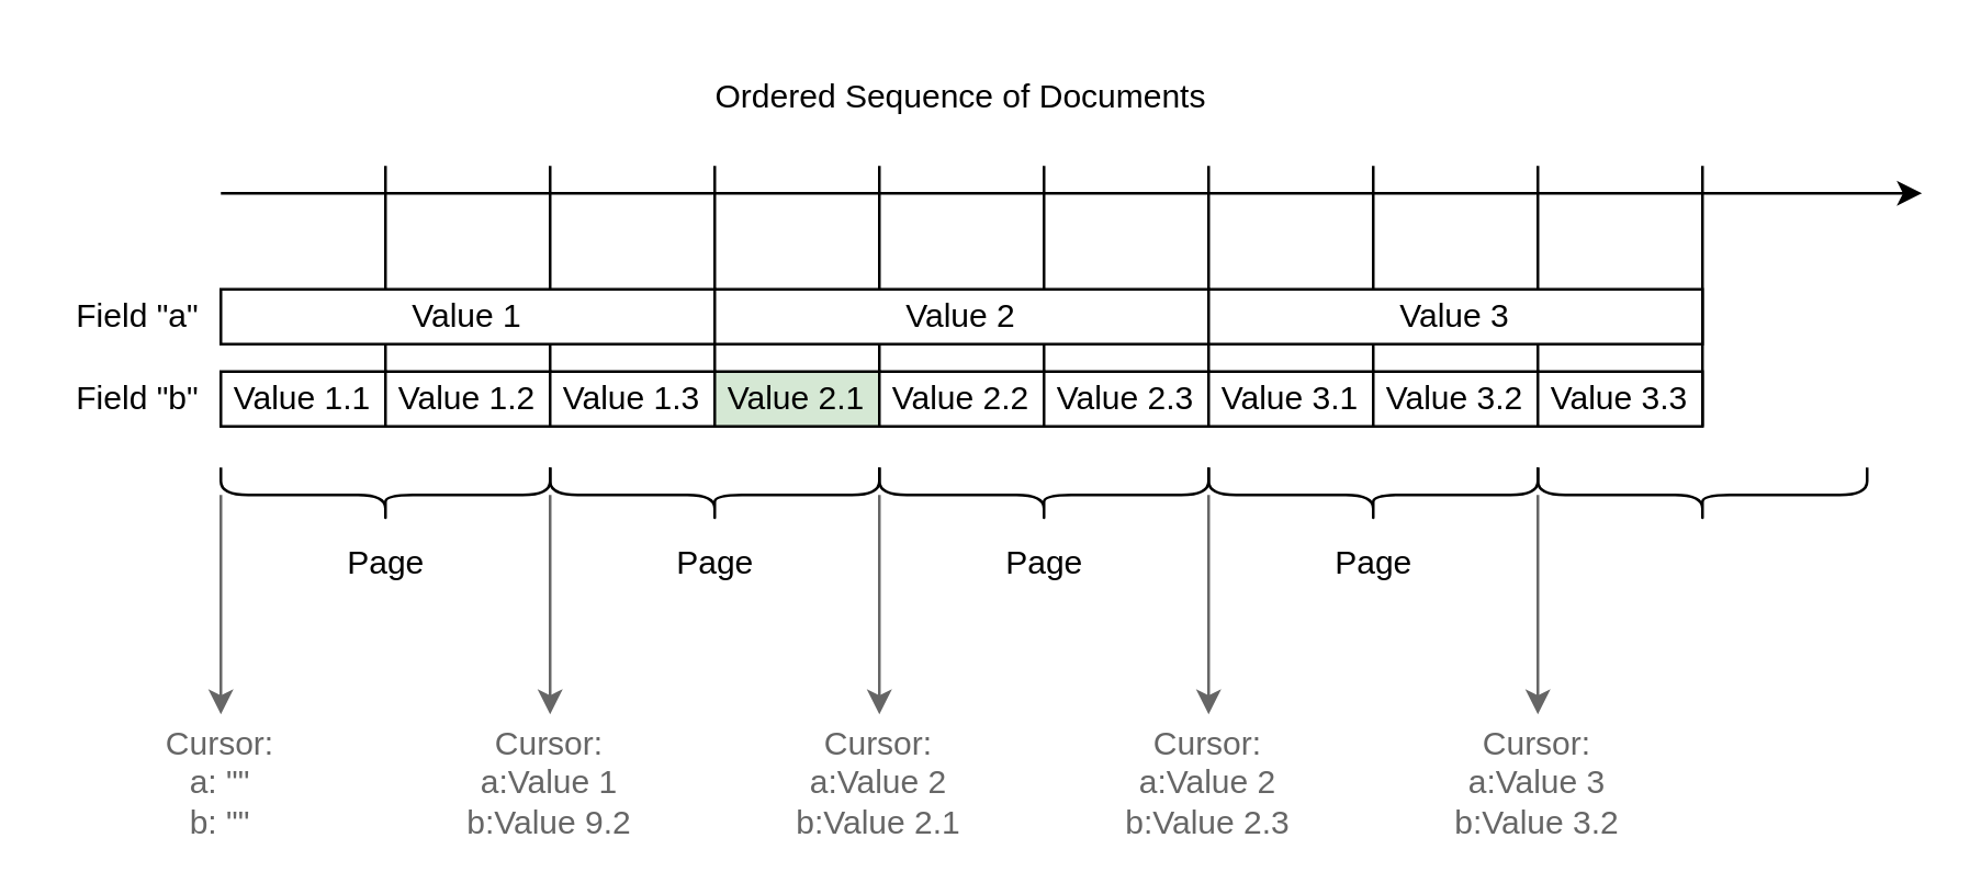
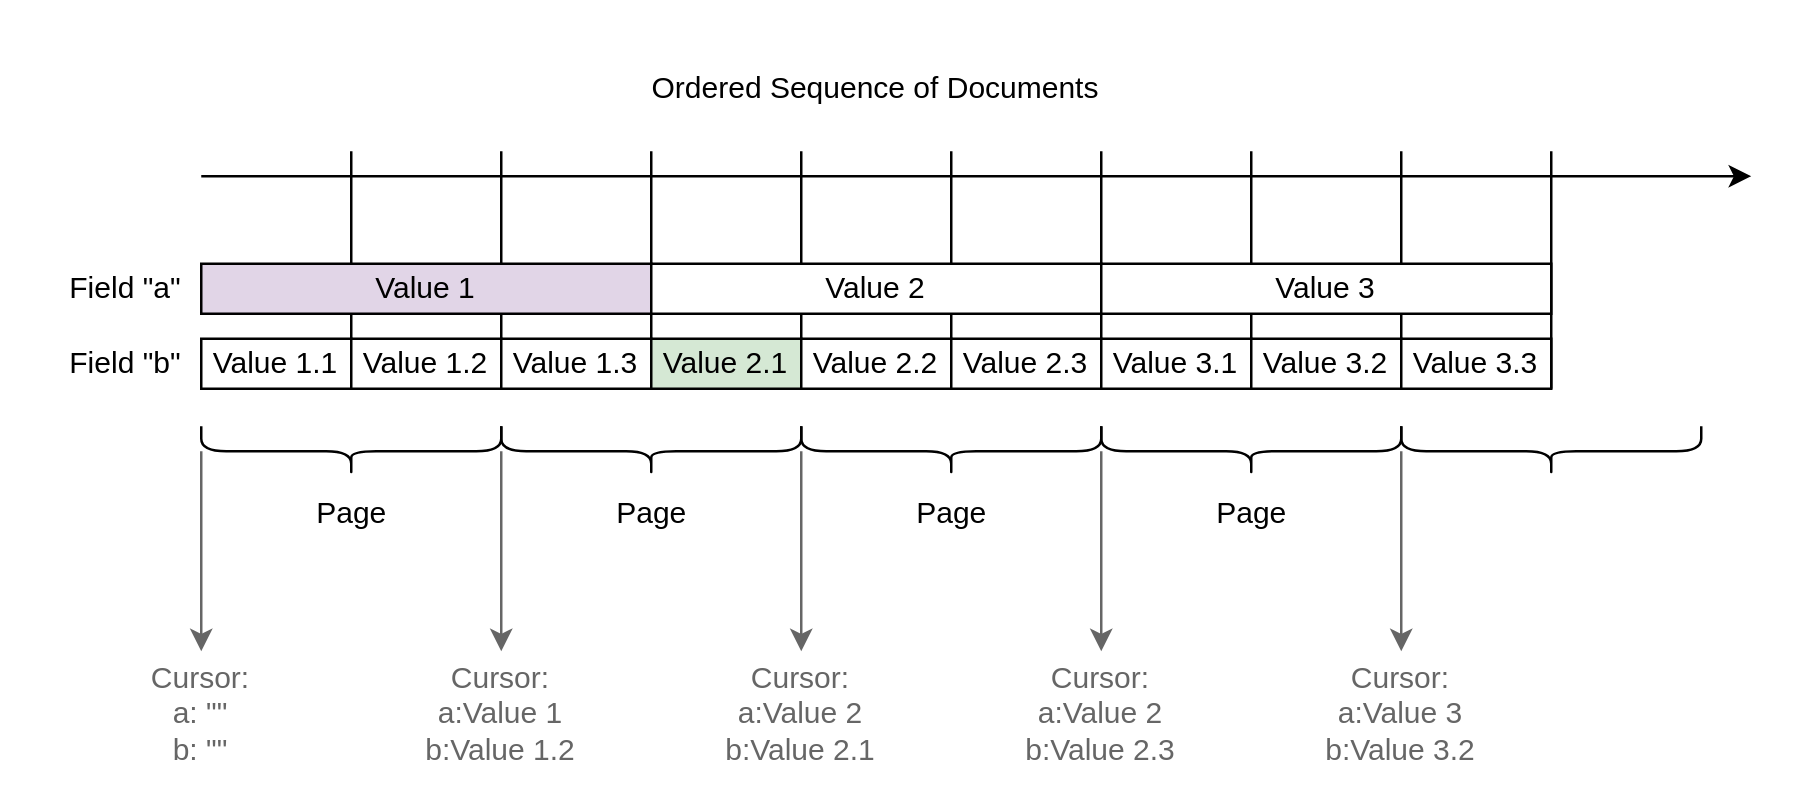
  <mxCell id="0" />
  <mxCell id="1" parent="0" />
  <mxCell id="2" value="" style="endArrow=none;html=1;rounded=0;" parent="1" edge="1"><mxGeometry width="50" height="50" relative="1" as="geometry"><mxPoint x="200" y="155" as="sourcePoint" /><mxPoint x="200" y="60" as="targetPoint" /></mxGeometry></mxCell>
  <mxCell id="3" value="" style="endArrow=none;html=1;rounded=0;" parent="1" edge="1"><mxGeometry width="50" height="50" relative="1" as="geometry"><mxPoint x="260" y="155" as="sourcePoint" /><mxPoint x="260" y="60" as="targetPoint" /></mxGeometry></mxCell>
  <mxCell id="4" value="" style="endArrow=none;html=1;rounded=0;" parent="1" edge="1"><mxGeometry width="50" height="50" relative="1" as="geometry"><mxPoint x="320" y="155" as="sourcePoint" /><mxPoint x="320" y="60" as="targetPoint" /></mxGeometry></mxCell>
  <mxCell id="5" value="" style="endArrow=none;html=1;rounded=0;" parent="1" edge="1"><mxGeometry width="50" height="50" relative="1" as="geometry"><mxPoint x="380" y="155" as="sourcePoint" /><mxPoint x="380" y="60" as="targetPoint" /></mxGeometry></mxCell>
  <mxCell id="6" value="" style="endArrow=none;html=1;rounded=0;" parent="1" edge="1"><mxGeometry width="50" height="50" relative="1" as="geometry"><mxPoint x="440" y="155" as="sourcePoint" /><mxPoint x="440" y="60" as="targetPoint" /></mxGeometry></mxCell>
  <mxCell id="7" value="" style="endArrow=none;html=1;rounded=0;" parent="1" edge="1"><mxGeometry width="50" height="50" relative="1" as="geometry"><mxPoint x="500" y="155" as="sourcePoint" /><mxPoint x="500" y="60" as="targetPoint" /></mxGeometry></mxCell>
  <mxCell id="8" value="" style="endArrow=none;html=1;rounded=0;" parent="1" edge="1"><mxGeometry width="50" height="50" relative="1" as="geometry"><mxPoint x="560" y="155" as="sourcePoint" /><mxPoint x="560" y="60" as="targetPoint" /></mxGeometry></mxCell>
  <mxCell id="9" value="" style="endArrow=none;html=1;rounded=0;" parent="1" edge="1"><mxGeometry width="50" height="50" relative="1" as="geometry"><mxPoint x="620" y="155" as="sourcePoint" /><mxPoint x="620" y="60" as="targetPoint" /></mxGeometry></mxCell>
  <mxCell id="10" value="" style="endArrow=none;html=1;rounded=0;" parent="1" edge="1"><mxGeometry width="50" height="50" relative="1" as="geometry"><mxPoint x="140" y="155" as="sourcePoint" /><mxPoint x="140" y="60" as="targetPoint" /></mxGeometry></mxCell>
  <mxCell id="11" value="" style="endArrow=classic;html=1;rounded=0;" parent="1" edge="1"><mxGeometry width="50" height="50" relative="1" as="geometry"><mxPoint x="80" y="70" as="sourcePoint" /><mxPoint x="700" y="70" as="targetPoint" /></mxGeometry></mxCell>
  <mxCell id="12" value="Ordered Sequence of Documents" style="text;html=1;align=center;verticalAlign=middle;whiteSpace=wrap;rounded=0;" parent="1" vertex="1"><mxGeometry x="255" y="20" width="190" height="30" as="geometry" /></mxCell>
  <mxCell id="13" value="" style="shape=curlyBracket;whiteSpace=wrap;html=1;rounded=1;labelPosition=left;verticalLabelPosition=middle;align=right;verticalAlign=middle;rotation=-90;" parent="1" vertex="1"><mxGeometry x="130" y="120" width="20" height="120" as="geometry" /></mxCell>
  <mxCell id="14" value="Page" style="text;html=1;align=center;verticalAlign=middle;resizable=0;points=[];autosize=1;strokeColor=none;fillColor=none;" parent="1" vertex="1"><mxGeometry x="115" y="190" width="50" height="30" as="geometry" /></mxCell>
  <mxCell id="15" value="Field &quot;a&quot;" style="text;html=1;align=center;verticalAlign=middle;whiteSpace=wrap;rounded=0;" parent="1" vertex="1"><mxGeometry x="20" y="100" width="60" height="30" as="geometry" /></mxCell>
  <mxCell id="16" value="Field &quot;b&quot;" style="text;html=1;align=center;verticalAlign=middle;whiteSpace=wrap;rounded=0;" parent="1" vertex="1"><mxGeometry x="20" y="130" width="60" height="30" as="geometry" /></mxCell>
- <mxCell id="17" value="Value 1" style="rounded=0;whiteSpace=wrap;html=1;" parent="1" vertex="1"><mxGeometry x="80" y="105" width="180" height="20" as="geometry" /></mxCell>
+ <mxCell id="17" value="Value 1" style="rounded=0;whiteSpace=wrap;html=1;fillColor=#e1d5e7;" parent="1" vertex="1"><mxGeometry x="80" y="105" width="180" height="20" as="geometry" /></mxCell>
  <mxCell id="18" value="Value 1.1" style="rounded=0;whiteSpace=wrap;html=1;" parent="1" vertex="1"><mxGeometry x="80" y="135" width="60" height="20" as="geometry" /></mxCell>
  <mxCell id="19" value="Value 1.2" style="rounded=0;whiteSpace=wrap;html=1;" parent="1" vertex="1"><mxGeometry x="140" y="135" width="60" height="20" as="geometry" /></mxCell>
  <mxCell id="20" value="Value 1.3" style="rounded=0;whiteSpace=wrap;html=1;" parent="1" vertex="1"><mxGeometry x="200" y="135" width="60" height="20" as="geometry" /></mxCell>
  <mxCell id="21" value="Value 2" style="rounded=0;whiteSpace=wrap;html=1;" parent="1" vertex="1"><mxGeometry x="260" y="105" width="180" height="20" as="geometry" /></mxCell>
  <mxCell id="22" value="Value 2.1" style="rounded=0;whiteSpace=wrap;html=1;fillColor=#d5e8d4;" parent="1" vertex="1"><mxGeometry x="260" y="135" width="60" height="20" as="geometry" /></mxCell>
  <mxCell id="23" value="Value 2.2" style="rounded=0;whiteSpace=wrap;html=1;" parent="1" vertex="1"><mxGeometry x="320" y="135" width="60" height="20" as="geometry" /></mxCell>
  <mxCell id="24" value="Value 2.3" style="rounded=0;whiteSpace=wrap;html=1;" parent="1" vertex="1"><mxGeometry x="380" y="135" width="60" height="20" as="geometry" /></mxCell>
  <mxCell id="25" value="" style="shape=curlyBracket;whiteSpace=wrap;html=1;rounded=1;labelPosition=left;verticalLabelPosition=middle;align=right;verticalAlign=middle;rotation=-90;" parent="1" vertex="1"><mxGeometry x="250" y="120" width="20" height="120" as="geometry" /></mxCell>
  <mxCell id="26" value="Page" style="text;html=1;align=center;verticalAlign=middle;resizable=0;points=[];autosize=1;strokeColor=none;fillColor=none;" parent="1" vertex="1"><mxGeometry x="235" y="190" width="50" height="30" as="geometry" /></mxCell>
  <mxCell id="27" value="" style="shape=curlyBracket;whiteSpace=wrap;html=1;rounded=1;labelPosition=left;verticalLabelPosition=middle;align=right;verticalAlign=middle;rotation=-90;" parent="1" vertex="1"><mxGeometry x="370" y="120" width="20" height="120" as="geometry" /></mxCell>
  <mxCell id="28" value="Page" style="text;html=1;align=center;verticalAlign=middle;resizable=0;points=[];autosize=1;strokeColor=none;fillColor=none;" parent="1" vertex="1"><mxGeometry x="355" y="190" width="50" height="30" as="geometry" /></mxCell>
  <mxCell id="29" value="Value 3" style="rounded=0;whiteSpace=wrap;html=1;" parent="1" vertex="1"><mxGeometry x="440" y="105" width="180" height="20" as="geometry" /></mxCell>
  <mxCell id="30" value="Value 3.1" style="rounded=0;whiteSpace=wrap;html=1;" parent="1" vertex="1"><mxGeometry x="440" y="135" width="60" height="20" as="geometry" /></mxCell>
  <mxCell id="31" value="Value 3.2" style="rounded=0;whiteSpace=wrap;html=1;" parent="1" vertex="1"><mxGeometry x="500" y="135" width="60" height="20" as="geometry" /></mxCell>
  <mxCell id="32" value="Value 3.3" style="rounded=0;whiteSpace=wrap;html=1;" parent="1" vertex="1"><mxGeometry x="560" y="135" width="60" height="20" as="geometry" /></mxCell>
  <mxCell id="33" value="" style="shape=curlyBracket;whiteSpace=wrap;html=1;rounded=1;labelPosition=left;verticalLabelPosition=middle;align=right;verticalAlign=middle;rotation=-90;" parent="1" vertex="1"><mxGeometry x="490" y="120" width="20" height="120" as="geometry" /></mxCell>
  <mxCell id="34" value="Page" style="text;html=1;align=center;verticalAlign=middle;resizable=0;points=[];autosize=1;strokeColor=none;fillColor=none;" parent="1" vertex="1"><mxGeometry x="475" y="190" width="50" height="30" as="geometry" /></mxCell>
  <mxCell id="35" value="" style="shape=curlyBracket;whiteSpace=wrap;html=1;rounded=1;labelPosition=left;verticalLabelPosition=middle;align=right;verticalAlign=middle;rotation=-90;" parent="1" vertex="1"><mxGeometry x="610" y="120" width="20" height="120" as="geometry" /></mxCell>
  <mxCell id="36" value="" style="endArrow=classic;html=1;rounded=0;exitX=0.5;exitY=0;exitDx=0;exitDy=0;strokeColor=#666666;fontColor=#666666;" edge="1" parent="1" source="25"><mxGeometry width="50" height="50" relative="1" as="geometry"><mxPoint x="390" y="430" as="sourcePoint" /><mxPoint x="200" y="260" as="targetPoint" /></mxGeometry></mxCell>
- <mxCell id="37" value="Cursor:&lt;br&gt;a:Value 1&lt;br&gt;b:Value 9.2" style="text;html=1;align=center;verticalAlign=middle;whiteSpace=wrap;rounded=0;strokeColor=none;fontColor=#666666;" vertex="1" parent="1"><mxGeometry x="150" y="270" width="100" height="30" as="geometry" /></mxCell>
+ <mxCell id="37" value="Cursor:&lt;br&gt;a:Value 1&lt;br&gt;b:Value 1.2" style="text;html=1;align=center;verticalAlign=middle;whiteSpace=wrap;rounded=0;strokeColor=none;fontColor=#666666;" vertex="1" parent="1"><mxGeometry x="150" y="270" width="100" height="30" as="geometry" /></mxCell>
  <mxCell id="38" value="" style="endArrow=classic;html=1;rounded=0;exitX=0.5;exitY=0;exitDx=0;exitDy=0;strokeColor=#666666;fontColor=#666666;" edge="1" parent="1"><mxGeometry width="50" height="50" relative="1" as="geometry"><mxPoint x="320" y="180" as="sourcePoint" /><mxPoint x="320" y="260" as="targetPoint" /></mxGeometry></mxCell>
  <mxCell id="39" value="Cursor:&lt;br&gt;a:Value 2&lt;br&gt;b:Value 2.1" style="text;html=1;align=center;verticalAlign=middle;whiteSpace=wrap;rounded=0;strokeColor=none;fontColor=#666666;" vertex="1" parent="1"><mxGeometry x="270" y="270" width="100" height="30" as="geometry" /></mxCell>
  <mxCell id="40" value="" style="endArrow=classic;html=1;rounded=0;exitX=0.5;exitY=0;exitDx=0;exitDy=0;strokeColor=#666666;fontColor=#666666;" edge="1" parent="1"><mxGeometry width="50" height="50" relative="1" as="geometry"><mxPoint x="440" y="180" as="sourcePoint" /><mxPoint x="440" y="260" as="targetPoint" /></mxGeometry></mxCell>
  <mxCell id="41" value="Cursor:&lt;br&gt;a:Value 2&lt;br&gt;b:Value 2.3" style="text;html=1;align=center;verticalAlign=middle;whiteSpace=wrap;rounded=0;strokeColor=none;fontColor=#666666;" vertex="1" parent="1"><mxGeometry x="390" y="270" width="100" height="30" as="geometry" /></mxCell>
  <mxCell id="42" value="" style="endArrow=classic;html=1;rounded=0;exitX=0.5;exitY=0;exitDx=0;exitDy=0;strokeColor=#666666;fontColor=#666666;" edge="1" parent="1"><mxGeometry width="50" height="50" relative="1" as="geometry"><mxPoint x="560" y="180" as="sourcePoint" /><mxPoint x="560" y="260" as="targetPoint" /></mxGeometry></mxCell>
  <mxCell id="43" value="Cursor:&lt;br&gt;a:Value 3&lt;br&gt;b:Value 3.2" style="text;html=1;align=center;verticalAlign=middle;whiteSpace=wrap;rounded=0;fontColor=#666666;strokeColor=none;" vertex="1" parent="1"><mxGeometry x="510" y="270" width="100" height="30" as="geometry" /></mxCell>
  <mxCell id="44" value="" style="endArrow=classic;html=1;rounded=0;exitX=0.5;exitY=0;exitDx=0;exitDy=0;strokeColor=#666666;fontColor=#666666;" edge="1" parent="1"><mxGeometry width="50" height="50" relative="1" as="geometry"><mxPoint x="80" y="180" as="sourcePoint" /><mxPoint x="80" y="260" as="targetPoint" /></mxGeometry></mxCell>
  <mxCell id="45" value="Cursor:&lt;br&gt;a: &quot;&quot;&lt;br&gt;b: &quot;&quot;" style="text;html=1;align=center;verticalAlign=middle;whiteSpace=wrap;rounded=0;strokeColor=none;fontColor=#666666;" vertex="1" parent="1"><mxGeometry x="30" y="270" width="100" height="30" as="geometry" /></mxCell>
